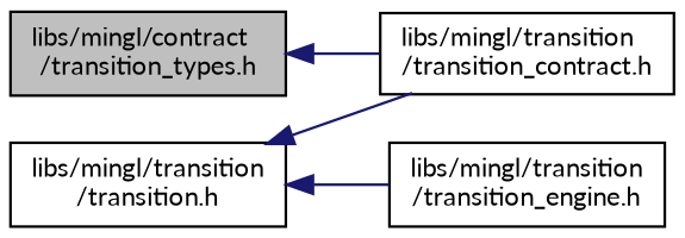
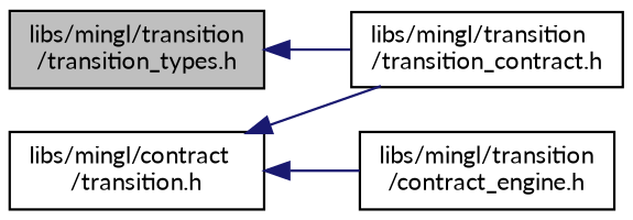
  digraph {
    fontname=Lato
    rankdir=LR
    node [color=black fillcolor=white fontname=Lato fontsize=10 shape=record style=filled]
    edge [color=midnightblue dir=back fontname=Lato fontsize=10 labelfontname=Helvetica labelfontsize=10 style=solid]
-   n1 [fillcolor=grey75 fontcolor=black height=0.2 label="libs/mingl/contract\l/transition_types.h" width=0.4]
+   n1 [fillcolor=grey75 fontcolor=black height=0.2 label="libs/mingl/transition\l/transition_types.h" width=0.4]
    n2 [height=0.2 label="libs/mingl/transition\l/transition_contract.h" width=0.4]
-   n3 [height=0.2 label="libs/mingl/transition\l/transition.h" width=0.4]
-   n4 [height=0.2 label="libs/mingl/transition\l/transition_engine.h" width=0.4]
+   n3 [height=0.2 label="libs/mingl/contract\l/transition.h" width=0.4]
+   n4 [height=0.2 label="libs/mingl/transition\l/contract_engine.h" width=0.4]
    n1 -> n2
    n3 -> n2
    n3 -> n4
  }
